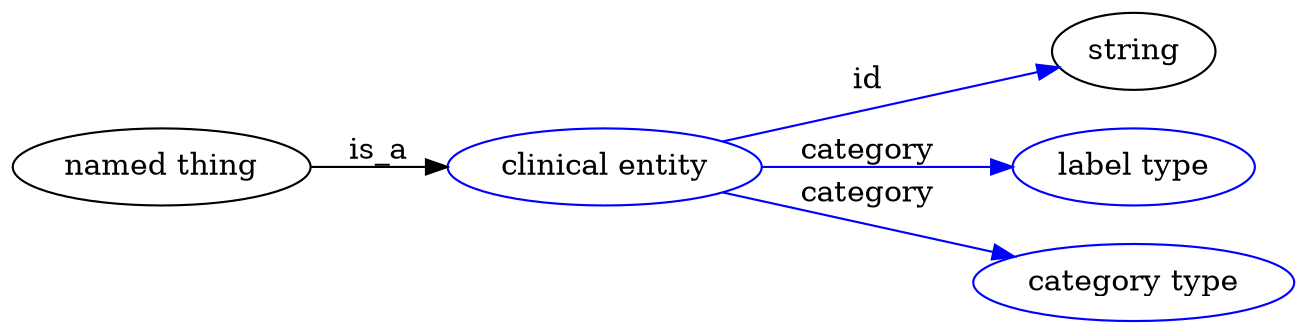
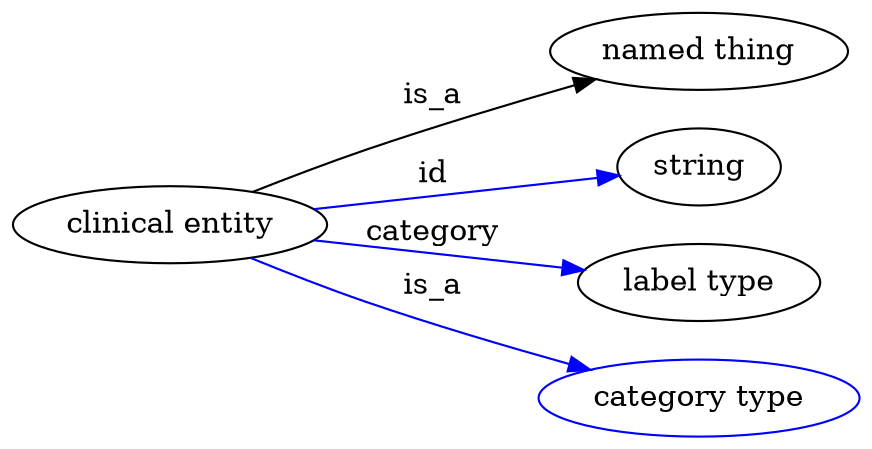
  digraph {
    rankdir=LR
    edge [color=blue style=solid]
-   n1 [height=0.5 label="clinical entity" width=1.6429 color=blue]
+   n1 [height=0.5 label="clinical entity" width=1.6429]
    "named thing" [height=0.5 width=1.5346]
    n3 [color=black height=0.5 label=string width=0.84854]
-   n4 [color=blue height=0.5 label="label type" width=1.2638]
+   n4 [color=black height=0.5 label="label type" width=1.2638]
    n5 [color=blue height=0.5 label="category type" width=1.6249]
-   "named thing" -> n1 [label=is_a color="" style=""]
+   n1 -> "named thing" [label=is_a color="" style=""]
    n1 -> n3 [label=id]
    n1 -> n4 [label=category]
-   n1 -> n5 [label=category]
+   n1 -> n5 [label=is_a]
  }
